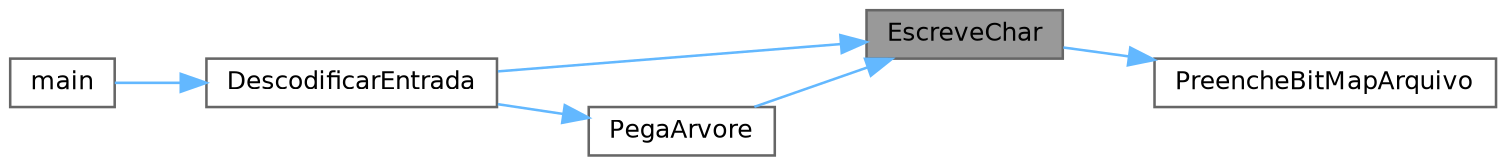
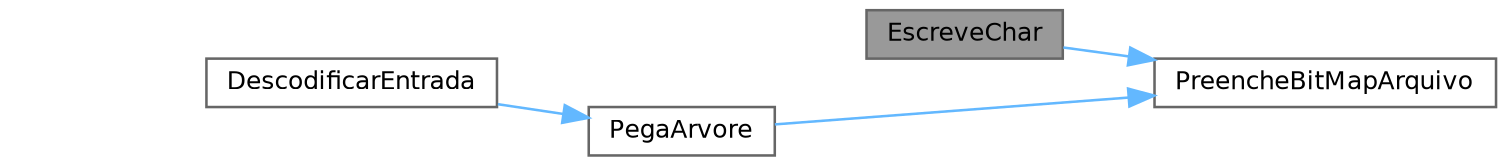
  digraph {
    rankdir=RL
    node [color=grey40 fillcolor=white fontname=Helvetica fontsize=10 shape=box style=filled]
    edge [color=steelblue1 dir=back fontname=Helvetica fontsize=10 labelfontname=Helvetica labelfontsize=10 style=solid]
    n1 [color=gray40 fillcolor=grey60 fontcolor=black height=0.2 label=EscreveChar width=0.4]
    n2 [height=0.2 label=DescodificarEntrada width=0.4]
-   n3 [height=0.2 label=main width=0.4]
    n4 [height=0.2 label=PreencheBitMapArquivo width=0.4]
    n5 [height=0.2 label=PegaArvore width=0.4]
-   n1 -> n2
-   n2 -> n3
    n4 -> n1
-   n1 -> n5
+   n4 -> n5
    n5 -> n2
  }
